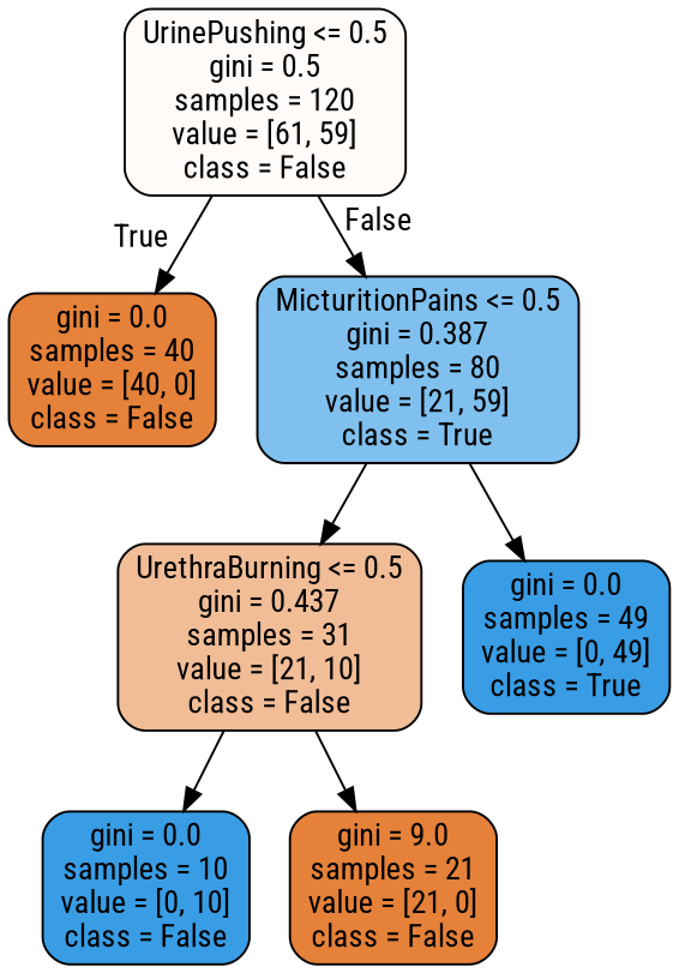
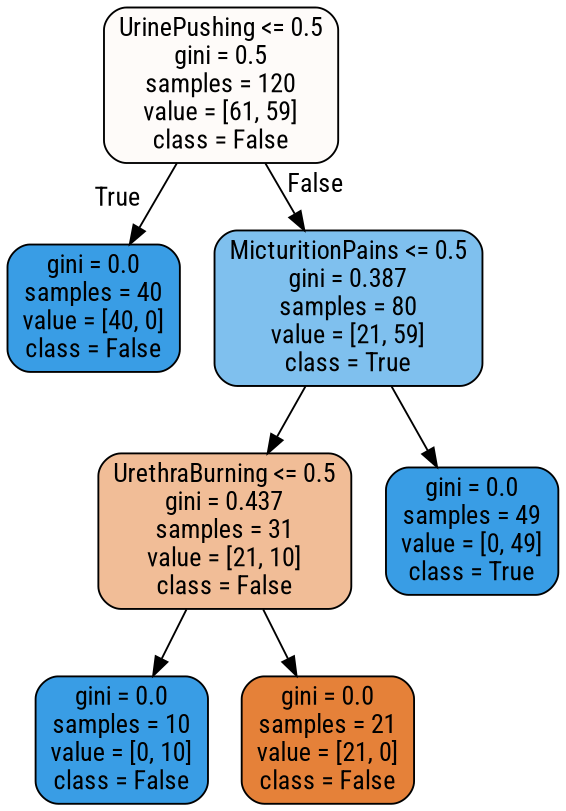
  digraph {
    fontname="Roboto Condensed"
    node [color=black fillcolor="#e58139" fontname="Roboto Condensed" shape=box style="filled, rounded"]
    edge [fontname="Roboto Condensed"]
    n1 [fillcolor="#fefbf9" label="UrinePushing <= 0.5\ngini = 0.5\nsamples = 120\nvalue = [61, 59]\nclass = False"]
-   n2 [label="gini = 0.0\nsamples = 40\nvalue = [40, 0]\nclass = False"]
+   n2 [fillcolor="#399de5" label="gini = 0.0\nsamples = 40\nvalue = [40, 0]\nclass = False"]
    n3 [fillcolor="#7fc0ee" label="MicturitionPains <= 0.5\ngini = 0.387\nsamples = 80\nvalue = [21, 59]\nclass = True"]
    n4 [fillcolor="#f1bd97" label="UrethraBurning <= 0.5\ngini = 0.437\nsamples = 31\nvalue = [21, 10]\nclass = False"]
    n5 [fillcolor="#399de5" label="gini = 0.0\nsamples = 49\nvalue = [0, 49]\nclass = True"]
    n6 [fillcolor="#399de5" label="gini = 0.0\nsamples = 10\nvalue = [0, 10]\nclass = False"]
-   n7 [label="gini = 9.0\nsamples = 21\nvalue = [21, 0]\nclass = False"]
+   n7 [label="gini = 0.0\nsamples = 21\nvalue = [21, 0]\nclass = False"]
    n1 -> n2 [headlabel=True labelangle=45 labeldistance=2.5]
    n1 -> n3 [headlabel=False labelangle=-45 labeldistance=2.5]
    n3 -> n4
    n3 -> n5
    n4 -> n6
    n4 -> n7
  }
